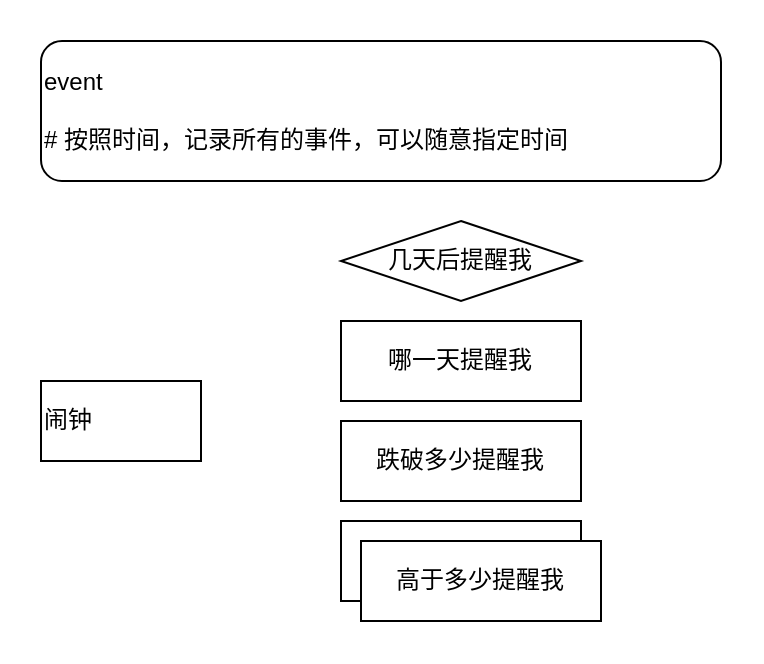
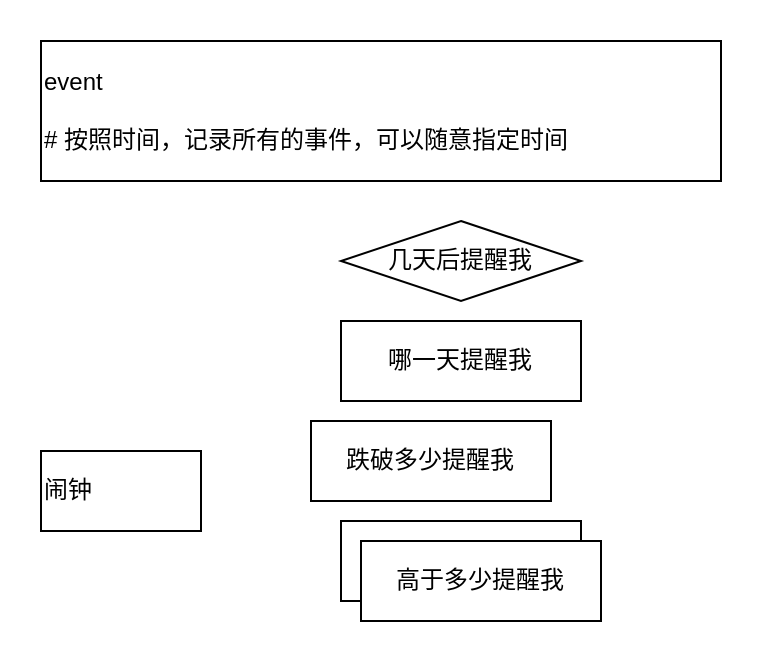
  <mxCell id="0" />
  <mxCell id="1" parent="0" />
- <mxCell id="2" value="event&lt;br&gt;&lt;br&gt;# 按照时间，记录所有的事件，可以随意指定时间" style="whiteSpace=wrap;html=1;align=left;rounded=1;" parent="1" vertex="1"><mxGeometry x="20" y="20" width="340" height="70" as="geometry" /></mxCell>
- <mxCell id="3" value="闹钟" style="rounded=0;whiteSpace=wrap;html=1;align=left;" parent="1" vertex="1"><mxGeometry x="20" y="190" width="80" height="40" as="geometry" /></mxCell>
+ <mxCell id="2" value="event&lt;br&gt;&lt;br&gt;# 按照时间，记录所有的事件，可以随意指定时间" style="rounded=0;whiteSpace=wrap;html=1;align=left;" parent="1" vertex="1"><mxGeometry x="20" y="20" width="340" height="70" as="geometry" /></mxCell>
+ <mxCell id="3" value="闹钟" style="rounded=0;whiteSpace=wrap;html=1;align=left;" parent="1" vertex="1"><mxGeometry x="20" y="225" width="80" height="40" as="geometry" /></mxCell>
  <mxCell id="4" value="几天后提醒我" style="rhombus;whiteSpace=wrap;html=1;" parent="1" vertex="1"><mxGeometry x="170" y="110" width="120" height="40" as="geometry" /></mxCell>
  <mxCell id="5" value="哪一天提醒我" style="rounded=0;whiteSpace=wrap;html=1;" parent="1" vertex="1"><mxGeometry x="170" y="160" width="120" height="40" as="geometry" /></mxCell>
  <mxCell id="6" value="高于多少提醒我" style="rounded=0;whiteSpace=wrap;html=1;" parent="1" vertex="1"><mxGeometry x="170" y="260" width="120" height="40" as="geometry" /></mxCell>
- <mxCell id="7" value="跌破多少提醒我" style="rounded=0;whiteSpace=wrap;html=1;" parent="1" vertex="1"><mxGeometry x="170" y="210" width="120" height="40" as="geometry" /></mxCell>
+ <mxCell id="7" value="跌破多少提醒我" style="rounded=0;whiteSpace=wrap;html=1;" parent="1" vertex="1"><mxGeometry x="155" y="210" width="120" height="40" as="geometry" /></mxCell>
  <mxCell id="8" value="高于多少提醒我" style="rounded=0;whiteSpace=wrap;html=1;" vertex="1" parent="1"><mxGeometry x="180" y="270" width="120" height="40" as="geometry" /></mxCell>
